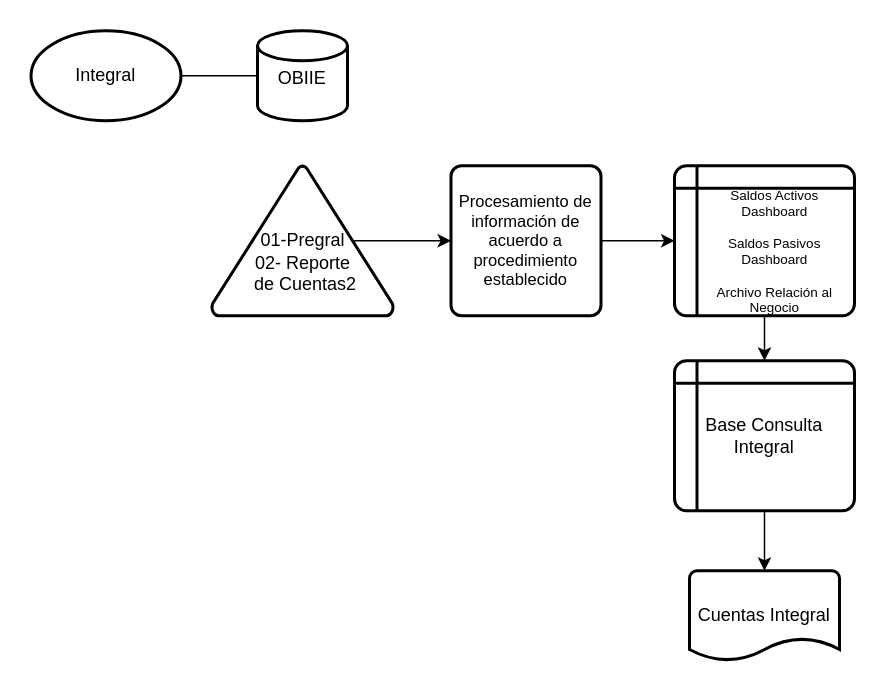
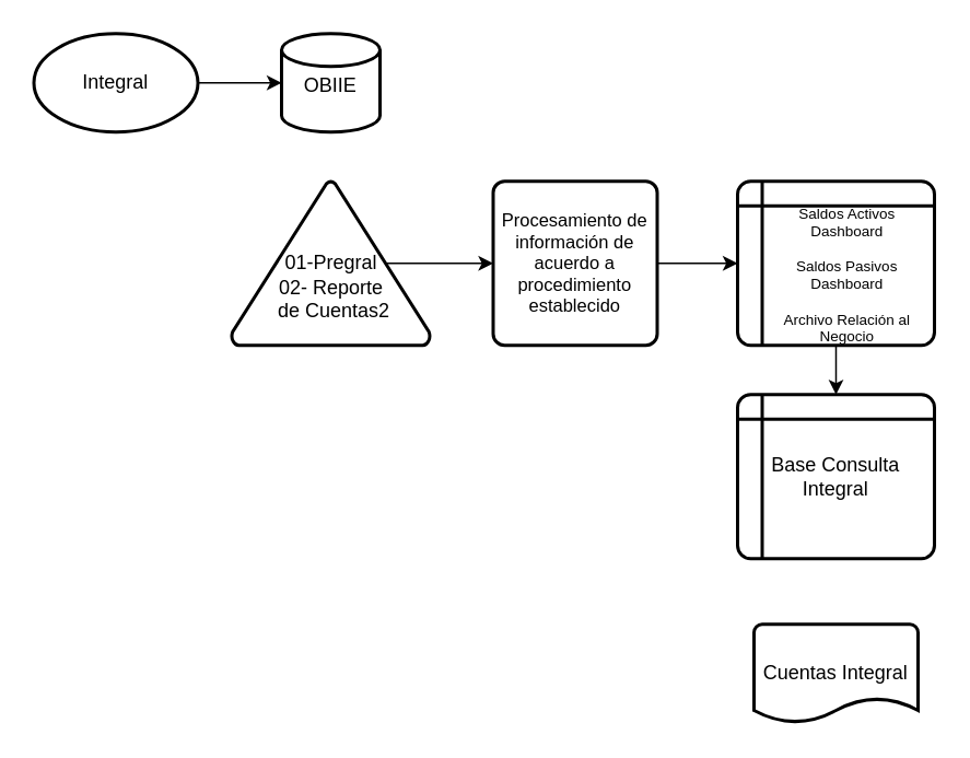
  <mxCell id="0" />
  <mxCell id="1" parent="0" />
- <mxCell id="2" style="edgeStyle=orthogonalEdgeStyle;rounded=0;orthogonalLoop=1;jettySize=auto;html=1;exitX=1;exitY=0.5;exitDx=0;exitDy=0;exitPerimeter=0;entryX=0;entryY=0.5;entryDx=0;entryDy=0;entryPerimeter=0;endArrow=none;" edge="1" parent="1" source="3" target="4"><mxGeometry relative="1" as="geometry" /></mxCell>
+ <mxCell id="2" style="edgeStyle=orthogonalEdgeStyle;rounded=0;orthogonalLoop=1;jettySize=auto;html=1;exitX=1;exitY=0.5;exitDx=0;exitDy=0;exitPerimeter=0;entryX=0;entryY=0.5;entryDx=0;entryDy=0;entryPerimeter=0;" edge="1" parent="1" source="3" target="4"><mxGeometry relative="1" as="geometry" /></mxCell>
  <mxCell id="3" value="Integral" style="strokeWidth=2;html=1;shape=mxgraph.flowchart.start_1;whiteSpace=wrap;" vertex="1" parent="1"><mxGeometry x="20" y="20" width="100" height="60" as="geometry" /></mxCell>
  <mxCell id="4" value="OBIIE" style="strokeWidth=2;html=1;shape=mxgraph.flowchart.database;whiteSpace=wrap;spacingTop=3;" vertex="1" parent="1"><mxGeometry x="171" y="20" width="60" height="60" as="geometry" /></mxCell>
  <mxCell id="5" style="edgeStyle=orthogonalEdgeStyle;rounded=0;orthogonalLoop=1;jettySize=auto;html=1;entryX=0;entryY=0.5;entryDx=0;entryDy=0;exitX=0.78;exitY=0.5;exitDx=0;exitDy=0;exitPerimeter=0;" edge="1" parent="1" source="6" target="8"><mxGeometry relative="1" as="geometry" /></mxCell>
  <mxCell id="6" value="&lt;br&gt;&lt;br&gt;01-Pregral&lt;br&gt;02- Reporte&lt;br&gt;&amp;nbsp;de Cuentas2" style="strokeWidth=2;html=1;shape=mxgraph.flowchart.extract_or_measurement;whiteSpace=wrap;" vertex="1" parent="1"><mxGeometry x="140.5" y="110" width="121" height="100" as="geometry" /></mxCell>
  <mxCell id="7" style="edgeStyle=orthogonalEdgeStyle;rounded=0;orthogonalLoop=1;jettySize=auto;html=1;exitX=1;exitY=0.5;exitDx=0;exitDy=0;entryX=0;entryY=0.5;entryDx=0;entryDy=0;" edge="1" parent="1" source="8" target="10"><mxGeometry relative="1" as="geometry" /></mxCell>
  <mxCell id="8" value="Procesamiento de información de acuerdo a procedimiento establecido" style="rounded=1;whiteSpace=wrap;html=1;absoluteArcSize=1;arcSize=14;strokeWidth=2;fontSize=11;" vertex="1" parent="1"><mxGeometry x="300" y="110" width="100" height="100" as="geometry" /></mxCell>
  <mxCell id="9" style="edgeStyle=orthogonalEdgeStyle;rounded=0;orthogonalLoop=1;jettySize=auto;html=1;exitX=0.5;exitY=1;exitDx=0;exitDy=0;entryX=0.5;entryY=0;entryDx=0;entryDy=0;fontSize=12;" edge="1" parent="1" source="10" target="12"><mxGeometry relative="1" as="geometry" /></mxCell>
  <mxCell id="10" value="&#10;Saldos Activos Dashboard&#10;&#10;Saldos Pasivos Dashboard&#10;&#10;Archivo Relación al Negocio" style="shape=internalStorage;whiteSpace=wrap;dx=15;dy=15;rounded=1;arcSize=8;strokeWidth=2;fontSize=9;spacingLeft=14;spacingTop=4;spacingBottom=1;" vertex="1" parent="1"><mxGeometry x="449" y="110" width="120" height="100" as="geometry" /></mxCell>
- <mxCell id="11" style="edgeStyle=orthogonalEdgeStyle;rounded=0;orthogonalLoop=1;jettySize=auto;html=1;exitX=0.5;exitY=1;exitDx=0;exitDy=0;entryX=0.5;entryY=0;entryDx=0;entryDy=0;entryPerimeter=0;fontSize=12;" edge="1" parent="1" source="12" target="13"><mxGeometry relative="1" as="geometry" /></mxCell>
  <mxCell id="12" value="Base Consulta Integral" style="shape=internalStorage;whiteSpace=wrap;html=1;dx=15;dy=15;rounded=1;arcSize=8;strokeWidth=2;" vertex="1" parent="1"><mxGeometry x="449" y="240" width="120" height="100" as="geometry" /></mxCell>
  <mxCell id="13" value="&lt;font style=&quot;font-size: 12px;&quot;&gt;Cuentas Integral&lt;/font&gt;" style="strokeWidth=2;html=1;shape=mxgraph.flowchart.document2;whiteSpace=wrap;size=0.25;fontSize=9;" vertex="1" parent="1"><mxGeometry x="459" y="380" width="100" height="60" as="geometry" /></mxCell>
